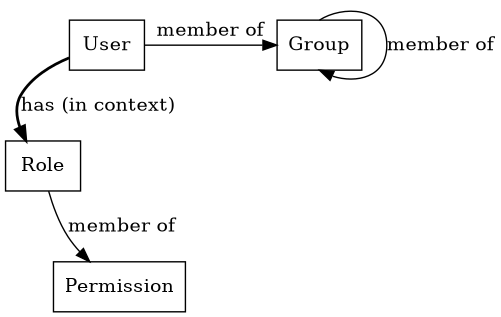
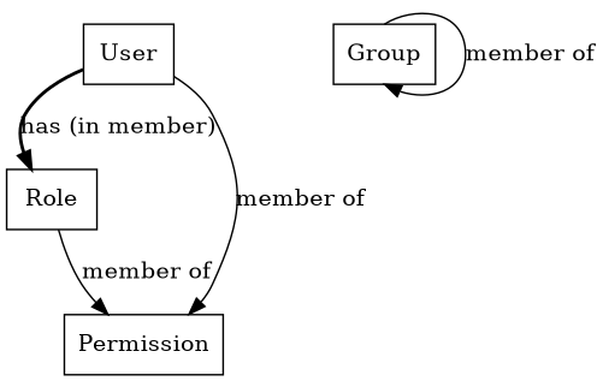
  digraph {
    rankdir=TB
    node [shape=box]
    edge [style=solid]
    Group
    User
    Role
    Permission
    subgraph sub_1 {
      rank=same
      Group
      User
    }
    Group -> Group [headport=s label="member of" tailport=n]
-   User -> Group [label="member of"]
-   User -> Role [label="has (in context)" style=bold]
+   User -> Permission [label="member of"]
+   User -> Role [label="has (in member)" style=bold]
    Role -> Permission [label="member of"]
  }
